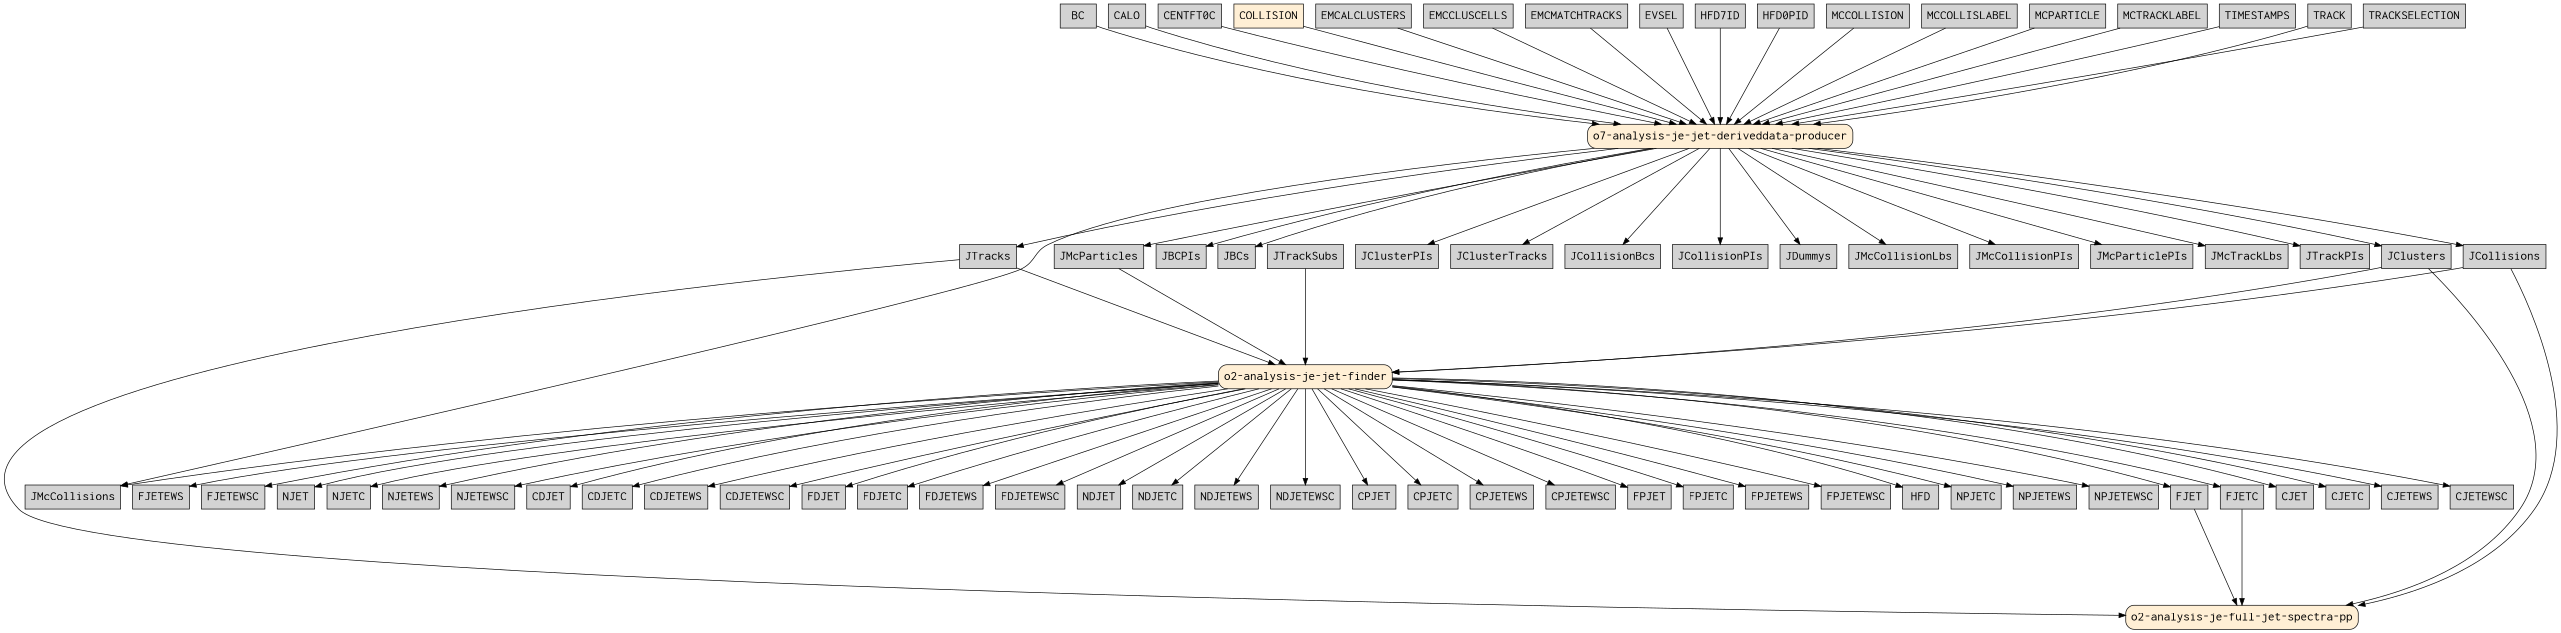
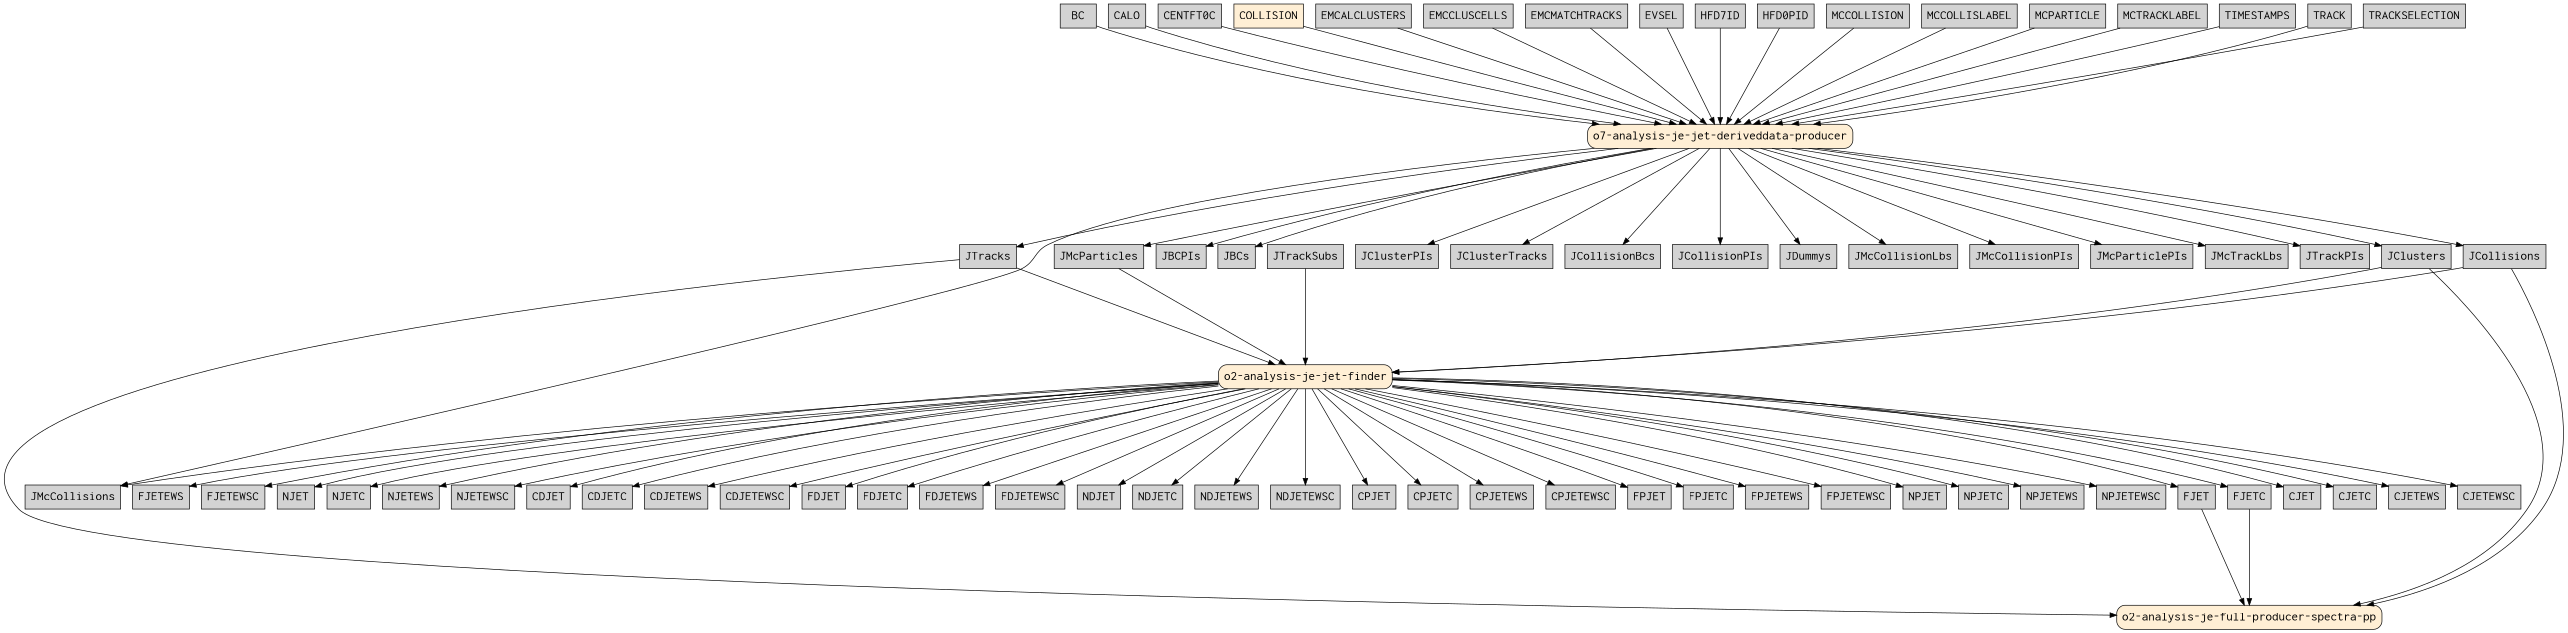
  digraph {
    ranksep=2
    node [fillcolor=lightgrey fontname=Courier fontsize=20 shape=box style=filled]
-   n1 [fillcolor=papayawhip label="o2-analysis-je-full-jet-spectra-pp" style="filled,rounded"]
+   n1 [fillcolor=papayawhip label="o2-analysis-je-full-producer-spectra-pp" style="filled,rounded"]
    n2 [fillcolor=papayawhip label="o2-analysis-je-jet-finder" style="filled,rounded"]
    n3 [fillcolor=papayawhip label="o7-analysis-je-jet-deriveddata-producer" style="filled,rounded"]
    FJET
    FJETC
    JClusters
    JCollisions
    JTracks
    JMcCollisions
    JMcParticles
    JTrackSubs
    CJET
    CJETC
    CJETEWS
    CJETEWSC
    FJETEWS
    FJETEWSC
    NJET
    NJETC
    NJETEWS
    NJETEWSC
    CDJET
    CDJETC
    CDJETEWS
    CDJETEWSC
    FDJET
    FDJETC
    FDJETEWS
    FDJETEWSC
    NDJET
    NDJETC
    NDJETEWS
    NDJETEWSC
    CPJET
    CPJETC
    CPJETEWS
    CPJETEWSC
    FPJET
    FPJETC
    FPJETEWS
    FPJETEWSC
-   NPJET [label=HFD]
+   NPJET
    NPJETC
    NPJETEWS
    NPJETEWSC
    BC
    CALO
    CENTFT0C
    COLLISION [fillcolor=papayawhip]
    EMCALCLUSTERS
    EMCCLUSCELLS
    EMCMATCHTRACKS
    EVSEL
    n54 [label=HFD7ID]
    HFD0PID
    MCCOLLISION
    MCCOLLISLABEL
    MCPARTICLE
    MCTRACKLABEL
    TIMESTAMPS
    TRACK
    TRACKSELECTION
    JBCPIs
    JBCs
    JClusterPIs
    JClusterTracks
    JCollisionBcs
    JCollisionPIs
    JDummys
    JMcCollisionLbs
    JMcCollisionPIs
    JMcParticlePIs
    JMcTrackLbs
    JTrackPIs
    subgraph sub_1 {
      n1
      n2
      n3
    }
    subgraph sub_2 {
      FJET
      FJETC
      JClusters
      JCollisions
      JTracks
      JMcCollisions
      JMcParticles
      JTrackSubs
      CJET
      CJETC
      CJETEWS
      CJETEWSC
      FJETEWS
      FJETEWSC
      NJET
      NJETC
      NJETEWS
      NJETEWSC
      CDJET
      CDJETC
      CDJETEWS
      CDJETEWSC
      FDJET
      FDJETC
      FDJETEWS
      FDJETEWSC
      NDJET
      NDJETC
      NDJETEWS
      NDJETEWSC
      CPJET
      CPJETC
      CPJETEWS
      CPJETEWSC
      FPJET
      FPJETC
      FPJETEWS
      FPJETEWSC
      NPJET
      NPJETC
      NPJETEWS
      NPJETEWSC
      BC
      CALO
      CENTFT0C
      COLLISION
      EMCALCLUSTERS
      EMCCLUSCELLS
      EMCMATCHTRACKS
      EVSEL
      n54
      HFD0PID
      MCCOLLISION
      MCCOLLISLABEL
      MCPARTICLE
      MCTRACKLABEL
      TIMESTAMPS
      TRACK
      TRACKSELECTION
      JBCPIs
      JBCs
      JClusterPIs
      JClusterTracks
      JCollisionBcs
      JCollisionPIs
      JDummys
      JMcCollisionLbs
      JMcCollisionPIs
      JMcParticlePIs
      JMcTrackLbs
      JTrackPIs
    }
    n2 -> FJET
    n2 -> FJETC
    n2 -> JMcCollisions
    n2 -> CJET
    n2 -> CJETC
    n2 -> CJETEWS
    n2 -> CJETEWSC
    n2 -> FJETEWS
    n2 -> FJETEWSC
    n2 -> NJET
    n2 -> NJETC
    n2 -> NJETEWS
    n2 -> NJETEWSC
    n2 -> CDJET
    n2 -> CDJETC
    n2 -> CDJETEWS
    n2 -> CDJETEWSC
    n2 -> FDJET
    n2 -> FDJETC
    n2 -> FDJETEWS
    n2 -> FDJETEWSC
    n2 -> NDJET
    n2 -> NDJETC
    n2 -> NDJETEWS
    n2 -> NDJETEWSC
    n2 -> CPJET
    n2 -> CPJETC
    n2 -> CPJETEWS
    n2 -> CPJETEWSC
    n2 -> FPJET
    n2 -> FPJETC
    n2 -> FPJETEWS
    n2 -> FPJETEWSC
    n2 -> NPJET
    n2 -> NPJETC
    n2 -> NPJETEWS
    n2 -> NPJETEWSC
    n3 -> JClusters
    n3 -> JCollisions
    n3 -> JTracks
    n3 -> JMcCollisions
    n3 -> JMcParticles
    n3 -> JBCPIs
    n3 -> JBCs
    n3 -> JClusterPIs
    n3 -> JClusterTracks
    n3 -> JCollisionBcs
    n3 -> JCollisionPIs
    n3 -> JDummys
    n3 -> JMcCollisionLbs
    n3 -> JMcCollisionPIs
    n3 -> JMcParticlePIs
    n3 -> JMcTrackLbs
    n3 -> JTrackPIs
    FJET -> n1
    FJETC -> n1
    JClusters -> n1
    JClusters -> n2
    JCollisions -> n1
    JCollisions -> n2
    JTracks -> n1
    JTracks -> n2
    JMcParticles -> n2
    JTrackSubs -> n2
    BC -> n3
    CALO -> n3
    CENTFT0C -> n3
    COLLISION -> n3
    EMCALCLUSTERS -> n3
    EMCCLUSCELLS -> n3
    EMCMATCHTRACKS -> n3
    EVSEL -> n3
    n54 -> n3
    HFD0PID -> n3
    MCCOLLISION -> n3
    MCCOLLISLABEL -> n3
    MCPARTICLE -> n3
    MCTRACKLABEL -> n3
    TIMESTAMPS -> n3
    TRACK -> n3
    TRACKSELECTION -> n3
  }
